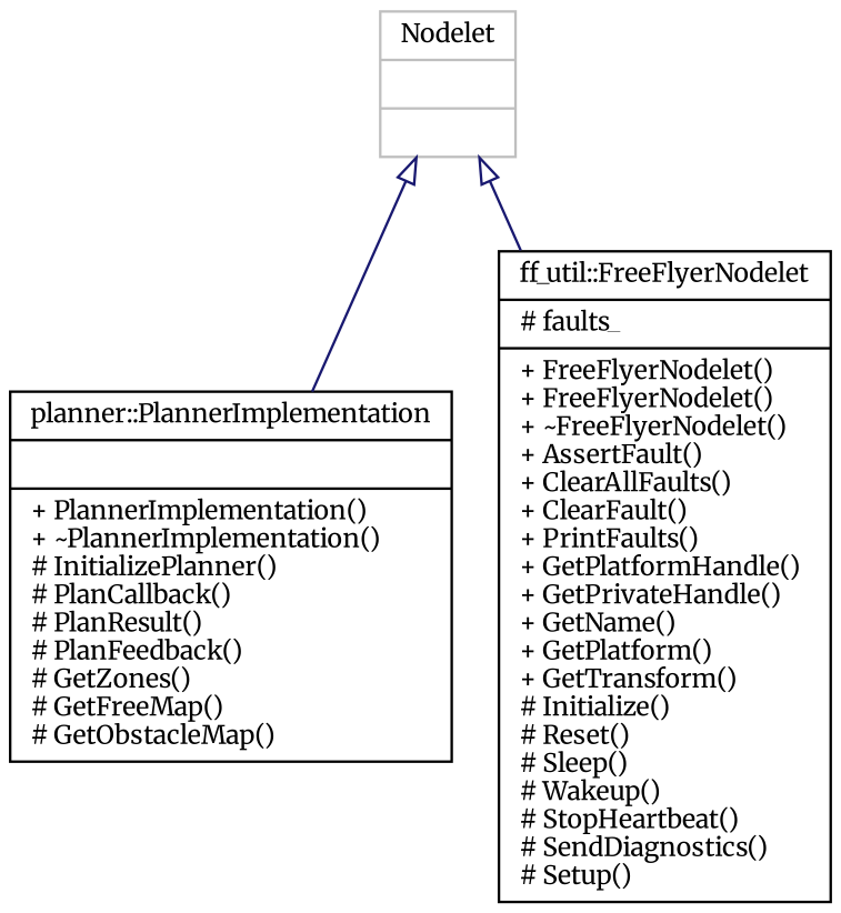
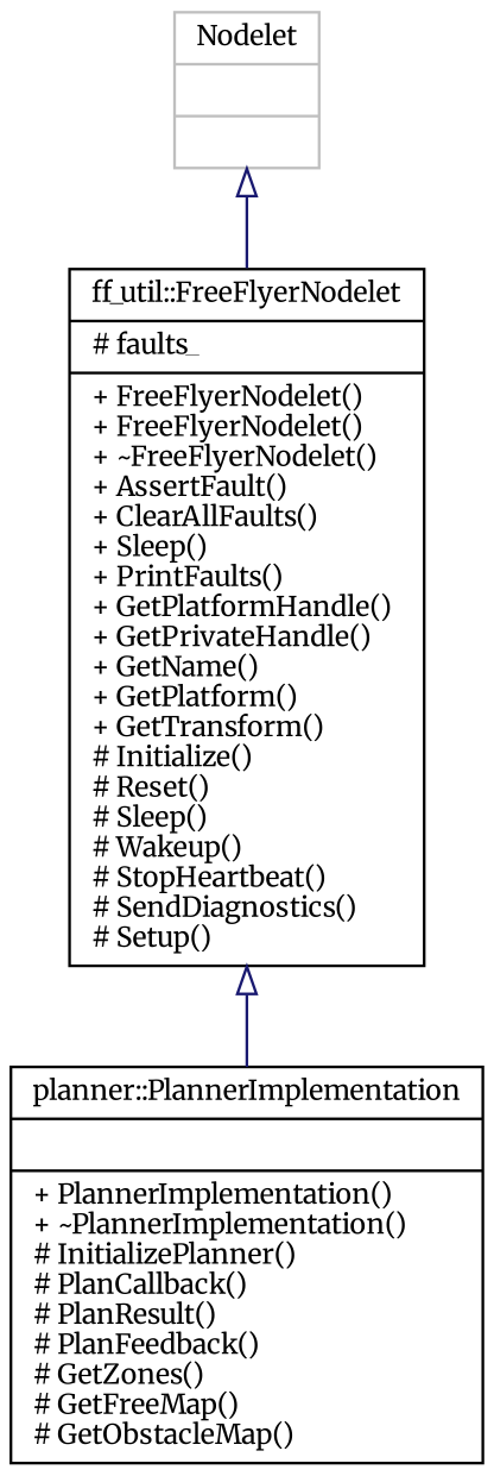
  digraph {
    fontname=Merriweather
    node [color=black fillcolor=white fontname=Merriweather fontsize=10 shape=record style=filled]
    edge [arrowtail=onormal color=midnightblue dir=back fontname=Merriweather fontsize=10 labelfontname=Helvetica labelfontsize=10 style=solid]
    n1 [height=0.2 label="{planner::PlannerImplementation\n||+ PlannerImplementation()\l+ ~PlannerImplementation()\l# InitializePlanner()\l# PlanCallback()\l# PlanResult()\l# PlanFeedback()\l# GetZones()\l# GetFreeMap()\l# GetObstacleMap()\l}" width=0.4]
-   n2 [height=0.2 label="{ff_util::FreeFlyerNodelet\n|# faults_\l|+ FreeFlyerNodelet()\l+ FreeFlyerNodelet()\l+ ~FreeFlyerNodelet()\l+ AssertFault()\l+ ClearAllFaults()\l+ ClearFault()\l+ PrintFaults()\l+ GetPlatformHandle()\l+ GetPrivateHandle()\l+ GetName()\l+ GetPlatform()\l+ GetTransform()\l# Initialize()\l# Reset()\l# Sleep()\l# Wakeup()\l# StopHeartbeat()\l# SendDiagnostics()\l# Setup()\l}" width=0.4]
+   n2 [height=0.2 label="{ff_util::FreeFlyerNodelet\n|# faults_\l|+ FreeFlyerNodelet()\l+ FreeFlyerNodelet()\l+ ~FreeFlyerNodelet()\l+ AssertFault()\l+ ClearAllFaults()\l+ Sleep()\l+ PrintFaults()\l+ GetPlatformHandle()\l+ GetPrivateHandle()\l+ GetName()\l+ GetPlatform()\l+ GetTransform()\l# Initialize()\l# Reset()\l# Sleep()\l# Wakeup()\l# StopHeartbeat()\l# SendDiagnostics()\l# Setup()\l}" width=0.4]
    n3 [color=grey75 height=0.2 label="{Nodelet\n||}" width=0.4]
-   n3 -> n1
+   n2 -> n1
    n3 -> n2
  }
